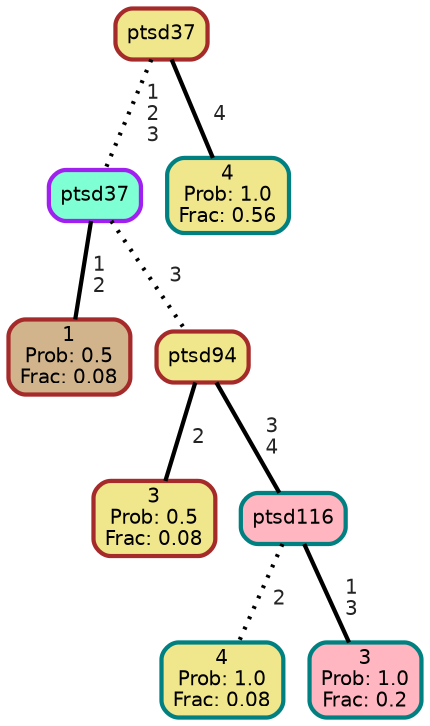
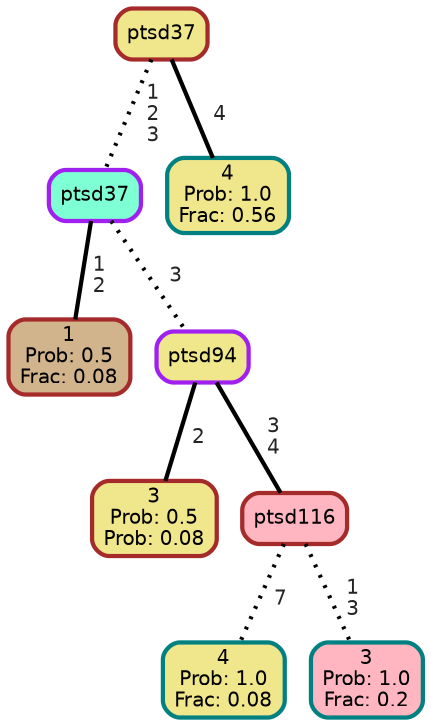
  graph {
    ranksep="0 equally"
    splines=straight
    node [color=teal fillcolor=khaki fontcolor=black fontname=helvetica penwidth=3 shape=box style="filled, rounded"]
    edge [color=black fontcolor=grey14 fontname=helvetica fontweight=bold penwidth=3 style=bold]
    n1 [color=brown fillcolor=tan label="1\nProb: 0.5\nFrac: 0.08"]
    n2 [color=purple fillcolor=aquamarine label=ptsd37]
-   n3 [color=brown label=ptsd94]
-   n4 [color=brown label="3\nProb: 0.5\nFrac: 0.08"]
-   n5 [fillcolor=lightpink label=ptsd116]
+   n3 [color=purple label=ptsd94]
+   n4 [color=brown label="3\nProb: 0.5\nProb: 0.08"]
+   n5 [color=brown fillcolor=lightpink label=ptsd116]
    n6 [label="4\nProb: 1.0\nFrac: 0.08"]
    n7 [fillcolor=lightpink label="3\nProb: 1.0\nFrac: 0.2"]
    n8 [color=brown label=ptsd37]
    n9 [label="4\nProb: 1.0\nFrac: 0.56"]
    subgraph sub_1 {
      rank=same
    }
    n2 -- n1 [label=" 1\n 2"]
    n2 -- n3 [label=" 3" style=dotted]
    n3 -- n4 [label=" 2"]
    n3 -- n5 [label=" 3\n 4"]
-   n5 -- n6 [label=" 2" style=dotted]
-   n5 -- n7 [label=" 1\n 3"]
+   n5 -- n6 [label=" 7" style=dotted]
+   n5 -- n7 [label=" 1\n 3" style=dotted]
    n8 -- n2 [label=" 1\n 2\n 3" style=dotted]
    n8 -- n9 [label=" 4"]
  }
